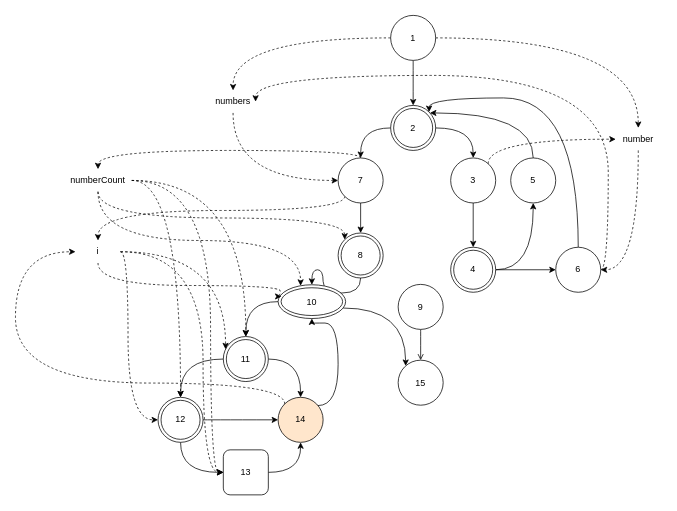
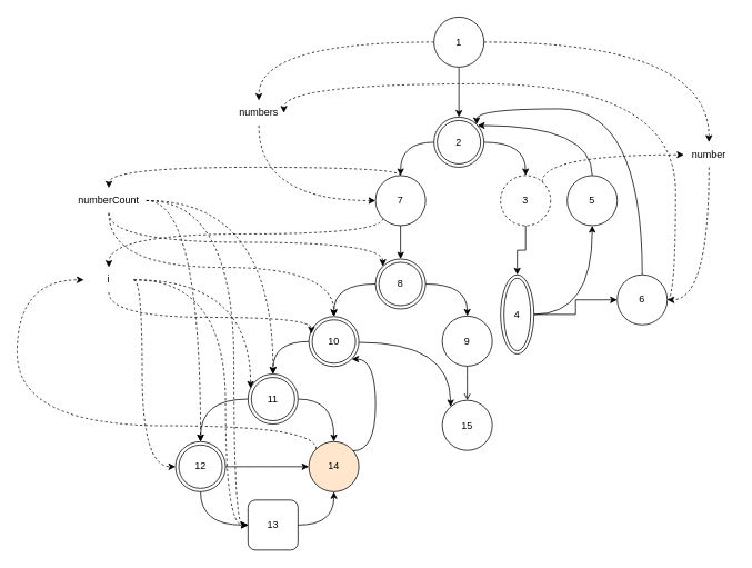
  <mxCell id="0" />
  <mxCell id="1" parent="0" />
  <mxCell id="2" style="edgeStyle=orthogonalEdgeStyle;rounded=0;orthogonalLoop=1;jettySize=auto;html=1;entryX=0.5;entryY=0;entryDx=0;entryDy=0;curved=1;" parent="1" source="5" target="8" edge="1"><mxGeometry relative="1" as="geometry" /></mxCell>
  <mxCell id="3" style="edgeStyle=orthogonalEdgeStyle;rounded=0;orthogonalLoop=1;jettySize=auto;html=1;curved=1;dashed=1;" parent="1" source="5" target="45" edge="1"><mxGeometry relative="1" as="geometry" /></mxCell>
  <mxCell id="4" style="edgeStyle=orthogonalEdgeStyle;rounded=0;orthogonalLoop=1;jettySize=auto;html=1;curved=1;dashed=1;" parent="1" source="5" target="47" edge="1"><mxGeometry relative="1" as="geometry" /></mxCell>
  <mxCell id="5" value="1" style="ellipse;whiteSpace=wrap;html=1;aspect=fixed;" parent="1" vertex="1"><mxGeometry x="520" y="20" width="60" height="60" as="geometry" /></mxCell>
  <mxCell id="6" style="edgeStyle=orthogonalEdgeStyle;rounded=0;orthogonalLoop=1;jettySize=auto;html=1;curved=1;" parent="1" source="8" target="12" edge="1"><mxGeometry relative="1" as="geometry" /></mxCell>
  <mxCell id="7" style="edgeStyle=orthogonalEdgeStyle;rounded=0;orthogonalLoop=1;jettySize=auto;html=1;curved=1;" parent="1" source="8" target="15" edge="1"><mxGeometry relative="1" as="geometry"><mxPoint x="650" y="230" as="targetPoint" /></mxGeometry></mxCell>
  <mxCell id="8" value="2" style="ellipse;shape=doubleEllipse;whiteSpace=wrap;html=1;aspect=fixed;" parent="1" vertex="1"><mxGeometry x="520" y="140" width="60" height="60" as="geometry" /></mxCell>
  <mxCell id="9" style="edgeStyle=orthogonalEdgeStyle;rounded=0;orthogonalLoop=1;jettySize=auto;html=1;" parent="1" source="12" target="26" edge="1"><mxGeometry relative="1" as="geometry" /></mxCell>
  <mxCell id="10" style="edgeStyle=orthogonalEdgeStyle;rounded=0;orthogonalLoop=1;jettySize=auto;html=1;exitX=0;exitY=1;exitDx=0;exitDy=0;curved=1;dashed=1;" parent="1" source="12" target="58" edge="1"><mxGeometry relative="1" as="geometry"><Array as="points"><mxPoint x="459" y="280" /><mxPoint x="130" y="280" /></Array></mxGeometry></mxCell>
  <mxCell id="11" style="edgeStyle=orthogonalEdgeStyle;rounded=0;orthogonalLoop=1;jettySize=auto;html=1;dashed=1;curved=1;" parent="1" source="12" target="53" edge="1"><mxGeometry relative="1" as="geometry"><Array as="points"><mxPoint x="480" y="200" /><mxPoint x="130" y="200" /></Array></mxGeometry></mxCell>
  <mxCell id="12" value="7" style="ellipse;whiteSpace=wrap;html=1;aspect=fixed;" parent="1" vertex="1"><mxGeometry x="450" y="210" width="60" height="60" as="geometry" /></mxCell>
  <mxCell id="13" style="edgeStyle=orthogonalEdgeStyle;rounded=0;orthogonalLoop=1;jettySize=auto;html=1;" parent="1" source="15" target="18" edge="1"><mxGeometry relative="1" as="geometry" /></mxCell>
  <mxCell id="14" style="edgeStyle=orthogonalEdgeStyle;rounded=0;orthogonalLoop=1;jettySize=auto;html=1;entryX=0;entryY=0.5;entryDx=0;entryDy=0;curved=1;dashed=1;" parent="1" source="15" target="45" edge="1"><mxGeometry relative="1" as="geometry"><Array as="points"><mxPoint x="650" y="185" /></Array></mxGeometry></mxCell>
- <mxCell id="15" value="3" style="ellipse;whiteSpace=wrap;html=1;aspect=fixed;" parent="1" vertex="1"><mxGeometry x="600" y="210" width="60" height="60" as="geometry" /></mxCell>
+ <mxCell id="15" value="3" style="ellipse;whiteSpace=wrap;html=1;aspect=fixed;dashed=1;" parent="1" vertex="1"><mxGeometry x="600" y="210" width="60" height="60" as="geometry" /></mxCell>
  <mxCell id="16" style="edgeStyle=orthogonalEdgeStyle;rounded=0;orthogonalLoop=1;jettySize=auto;html=1;" parent="1" source="18" target="23" edge="1"><mxGeometry relative="1" as="geometry" /></mxCell>
  <mxCell id="17" style="edgeStyle=orthogonalEdgeStyle;rounded=0;orthogonalLoop=1;jettySize=auto;html=1;entryX=0.5;entryY=1;entryDx=0;entryDy=0;curved=1;" parent="1" source="18" target="20" edge="1"><mxGeometry relative="1" as="geometry" /></mxCell>
- <mxCell id="18" value="4" style="ellipse;shape=doubleEllipse;whiteSpace=wrap;html=1;aspect=fixed;" parent="1" vertex="1"><mxGeometry x="600" y="329" width="60" height="60" as="geometry" /></mxCell>
+ <mxCell id="18" value="4" style="ellipse;shape=doubleEllipse;whiteSpace=wrap;html=1;aspect=fixed;" parent="1" vertex="1"><mxGeometry x="600" y="329" width="40" height="95" as="geometry" /></mxCell>
  <mxCell id="19" style="edgeStyle=orthogonalEdgeStyle;rounded=0;orthogonalLoop=1;jettySize=auto;html=1;curved=1;exitX=0.5;exitY=0;exitDx=0;exitDy=0;" parent="1" source="20" target="8" edge="1"><mxGeometry relative="1" as="geometry"><Array as="points"><mxPoint x="710" y="150" /></Array></mxGeometry></mxCell>
  <mxCell id="20" value="5" style="ellipse;whiteSpace=wrap;html=1;aspect=fixed;" parent="1" vertex="1"><mxGeometry x="680" y="210" width="60" height="60" as="geometry" /></mxCell>
  <mxCell id="21" style="edgeStyle=orthogonalEdgeStyle;rounded=0;orthogonalLoop=1;jettySize=auto;html=1;curved=1;entryX=1;entryY=0;entryDx=0;entryDy=0;" parent="1" source="23" target="8" edge="1"><mxGeometry relative="1" as="geometry"><Array as="points"><mxPoint x="770" y="130" /><mxPoint x="571" y="130" /></Array></mxGeometry></mxCell>
  <mxCell id="22" style="edgeStyle=orthogonalEdgeStyle;rounded=0;orthogonalLoop=1;jettySize=auto;html=1;entryX=1;entryY=0.5;entryDx=0;entryDy=0;curved=1;dashed=1;" parent="1" source="23" target="47" edge="1"><mxGeometry relative="1" as="geometry"><Array as="points"><mxPoint x="810" y="359" /><mxPoint x="810" y="100" /><mxPoint x="340" y="100" /></Array></mxGeometry></mxCell>
  <mxCell id="23" value="6" style="ellipse;whiteSpace=wrap;html=1;aspect=fixed;" parent="1" vertex="1"><mxGeometry x="740" y="329" width="60" height="60" as="geometry" /></mxCell>
+ <mxCell id="24" style="edgeStyle=orthogonalEdgeStyle;rounded=0;orthogonalLoop=1;jettySize=auto;html=1;entryX=0.5;entryY=0;entryDx=0;entryDy=0;curved=1;" parent="1" source="26" target="28" edge="1"><mxGeometry relative="1" as="geometry" /></mxCell>
  <mxCell id="25" style="edgeStyle=orthogonalEdgeStyle;rounded=0;orthogonalLoop=1;jettySize=auto;html=1;curved=1;" parent="1" source="26" target="32" edge="1"><mxGeometry relative="1" as="geometry" /></mxCell>
  <mxCell id="26" value="8" style="ellipse;shape=doubleEllipse;whiteSpace=wrap;html=1;aspect=fixed;" parent="1" vertex="1"><mxGeometry x="450" y="310" width="60" height="60" as="geometry" /></mxCell>
  <mxCell id="27" style="edgeStyle=orthogonalEdgeStyle;rounded=0;orthogonalLoop=1;jettySize=auto;html=1;curved=1;endArrow=open;" parent="1" source="28" target="29" edge="1"><mxGeometry relative="1" as="geometry" /></mxCell>
  <mxCell id="28" value="9" style="ellipse;whiteSpace=wrap;html=1;aspect=fixed;" parent="1" vertex="1"><mxGeometry x="530" y="378.5" width="60" height="60" as="geometry" /></mxCell>
  <mxCell id="29" value="&lt;div&gt;15&lt;/div&gt;" style="ellipse;whiteSpace=wrap;html=1;aspect=fixed;" parent="1" vertex="1"><mxGeometry x="530" y="479.5" width="60" height="60" as="geometry" /></mxCell>
  <mxCell id="30" style="edgeStyle=orthogonalEdgeStyle;rounded=0;orthogonalLoop=1;jettySize=auto;html=1;curved=1;" parent="1" source="32" target="35" edge="1"><mxGeometry relative="1" as="geometry" /></mxCell>
  <mxCell id="31" style="edgeStyle=orthogonalEdgeStyle;rounded=0;orthogonalLoop=1;jettySize=auto;html=1;curved=1;" edge="1" parent="1" source="32" target="29"><mxGeometry relative="1" as="geometry"><Array as="points"><mxPoint x="540" y="410" /></Array></mxGeometry></mxCell>
- <mxCell id="32" value="10" style="ellipse;shape=doubleEllipse;whiteSpace=wrap;html=1;aspect=fixed;" parent="1" vertex="1"><mxGeometry x="370" y="379" width="90" height="45" as="geometry" /></mxCell>
+ <mxCell id="32" value="10" style="ellipse;shape=doubleEllipse;whiteSpace=wrap;html=1;aspect=fixed;" parent="1" vertex="1"><mxGeometry x="370" y="379" width="60" height="60" as="geometry" /></mxCell>
  <mxCell id="33" style="edgeStyle=orthogonalEdgeStyle;rounded=0;orthogonalLoop=1;jettySize=auto;html=1;curved=1;" parent="1" source="35" target="38" edge="1"><mxGeometry relative="1" as="geometry" /></mxCell>
  <mxCell id="34" style="edgeStyle=orthogonalEdgeStyle;rounded=0;orthogonalLoop=1;jettySize=auto;html=1;curved=1;" parent="1" source="35" target="43" edge="1"><mxGeometry relative="1" as="geometry" /></mxCell>
  <mxCell id="35" value="&lt;div&gt;11&lt;/div&gt;" style="ellipse;shape=doubleEllipse;whiteSpace=wrap;html=1;aspect=fixed;" parent="1" vertex="1"><mxGeometry x="297" y="448" width="60" height="60" as="geometry" /></mxCell>
  <mxCell id="36" style="edgeStyle=orthogonalEdgeStyle;rounded=0;orthogonalLoop=1;jettySize=auto;html=1;curved=1;" parent="1" source="38" target="43" edge="1"><mxGeometry relative="1" as="geometry" /></mxCell>
  <mxCell id="37" style="edgeStyle=orthogonalEdgeStyle;rounded=0;orthogonalLoop=1;jettySize=auto;html=1;curved=1;" parent="1" source="38" target="40" edge="1"><mxGeometry relative="1" as="geometry"><Array as="points"><mxPoint x="240" y="629" /></Array></mxGeometry></mxCell>
  <mxCell id="38" value="12" style="ellipse;shape=doubleEllipse;whiteSpace=wrap;html=1;aspect=fixed;" parent="1" vertex="1"><mxGeometry x="210" y="529" width="60" height="60" as="geometry" /></mxCell>
  <mxCell id="39" style="edgeStyle=orthogonalEdgeStyle;rounded=0;orthogonalLoop=1;jettySize=auto;html=1;curved=1;" parent="1" source="40" target="43" edge="1"><mxGeometry relative="1" as="geometry" /></mxCell>
  <mxCell id="40" value="13" style="whiteSpace=wrap;html=1;aspect=fixed;rounded=1;" parent="1" vertex="1"><mxGeometry x="297" y="599" width="60" height="60" as="geometry" /></mxCell>
  <mxCell id="41" style="edgeStyle=orthogonalEdgeStyle;rounded=0;orthogonalLoop=1;jettySize=auto;html=1;exitX=0;exitY=0;exitDx=0;exitDy=0;curved=1;dashed=1;" parent="1" source="43" target="58" edge="1"><mxGeometry relative="1" as="geometry"><Array as="points"><mxPoint x="379" y="510" /><mxPoint x="20" y="510" /><mxPoint x="20" y="335" /></Array></mxGeometry></mxCell>
  <mxCell id="42" style="edgeStyle=orthogonalEdgeStyle;rounded=0;orthogonalLoop=1;jettySize=auto;html=1;curved=1;" edge="1" parent="1" source="43" target="32"><mxGeometry relative="1" as="geometry"><Array as="points"><mxPoint x="450" y="540" /><mxPoint x="450" y="430" /></Array></mxGeometry></mxCell>
  <mxCell id="43" value="14" style="ellipse;whiteSpace=wrap;html=1;aspect=fixed;fillColor=#ffe6cc;" parent="1" vertex="1"><mxGeometry x="370" y="529" width="60" height="60" as="geometry" /></mxCell>
  <mxCell id="44" style="edgeStyle=orthogonalEdgeStyle;rounded=0;orthogonalLoop=1;jettySize=auto;html=1;entryX=1;entryY=0.5;entryDx=0;entryDy=0;curved=1;dashed=1;" parent="1" source="45" target="23" edge="1"><mxGeometry relative="1" as="geometry"><Array as="points"><mxPoint x="850" y="359" /></Array></mxGeometry></mxCell>
  <mxCell id="45" value="number" style="text;html=1;strokeColor=none;fillColor=none;align=center;verticalAlign=middle;whiteSpace=wrap;rounded=0;" parent="1" vertex="1"><mxGeometry x="820" y="170" width="60" height="30" as="geometry" /></mxCell>
  <mxCell id="46" style="edgeStyle=orthogonalEdgeStyle;rounded=0;orthogonalLoop=1;jettySize=auto;html=1;entryX=0;entryY=0.5;entryDx=0;entryDy=0;curved=1;dashed=1;" parent="1" source="47" target="12" edge="1"><mxGeometry relative="1" as="geometry"><Array as="points"><mxPoint x="310" y="240" /></Array></mxGeometry></mxCell>
  <mxCell id="47" value="&lt;div&gt;numbers&lt;/div&gt;" style="text;html=1;strokeColor=none;fillColor=none;align=center;verticalAlign=middle;whiteSpace=wrap;rounded=0;" parent="1" vertex="1"><mxGeometry x="280" y="120" width="60" height="30" as="geometry" /></mxCell>
  <mxCell id="48" style="edgeStyle=orthogonalEdgeStyle;rounded=0;orthogonalLoop=1;jettySize=auto;html=1;entryX=0;entryY=0;entryDx=0;entryDy=0;curved=1;dashed=1;" parent="1" source="53" target="26" edge="1"><mxGeometry relative="1" as="geometry"><Array as="points"><mxPoint x="130" y="290" /><mxPoint x="459" y="290" /></Array></mxGeometry></mxCell>
  <mxCell id="49" style="edgeStyle=orthogonalEdgeStyle;rounded=0;orthogonalLoop=1;jettySize=auto;html=1;curved=1;dashed=1;" parent="1" source="53" target="32" edge="1"><mxGeometry relative="1" as="geometry"><Array as="points"><mxPoint x="130" y="320" /><mxPoint x="400" y="320" /></Array></mxGeometry></mxCell>
  <mxCell id="50" style="edgeStyle=orthogonalEdgeStyle;rounded=0;orthogonalLoop=1;jettySize=auto;html=1;dashed=1;curved=1;" parent="1" source="53" target="35" edge="1"><mxGeometry relative="1" as="geometry" /></mxCell>
  <mxCell id="51" style="edgeStyle=orthogonalEdgeStyle;rounded=0;orthogonalLoop=1;jettySize=auto;html=1;curved=1;dashed=1;" parent="1" source="53" target="38" edge="1"><mxGeometry relative="1" as="geometry" /></mxCell>
  <mxCell id="52" style="edgeStyle=orthogonalEdgeStyle;rounded=0;orthogonalLoop=1;jettySize=auto;html=1;curved=1;dashed=1;" parent="1" source="53" target="40" edge="1"><mxGeometry relative="1" as="geometry"><Array as="points"><mxPoint x="280" y="240" /><mxPoint x="280" y="629" /></Array></mxGeometry></mxCell>
  <mxCell id="53" value="&lt;div&gt;numberCount&lt;/div&gt;" style="text;html=1;strokeColor=none;fillColor=none;align=center;verticalAlign=middle;whiteSpace=wrap;rounded=0;" parent="1" vertex="1"><mxGeometry x="85" y="225" width="90" height="30" as="geometry" /></mxCell>
  <mxCell id="54" style="edgeStyle=orthogonalEdgeStyle;rounded=0;orthogonalLoop=1;jettySize=auto;html=1;entryX=0.05;entryY=0.344;entryDx=0;entryDy=0;entryPerimeter=0;curved=1;dashed=1;" parent="1" source="58" target="32" edge="1"><mxGeometry relative="1" as="geometry"><Array as="points"><mxPoint x="130" y="380" /><mxPoint x="373" y="380" /></Array></mxGeometry></mxCell>
  <mxCell id="55" style="edgeStyle=orthogonalEdgeStyle;rounded=0;orthogonalLoop=1;jettySize=auto;html=1;dashed=1;curved=1;" parent="1" source="58" target="35" edge="1"><mxGeometry relative="1" as="geometry"><Array as="points"><mxPoint x="300" y="335" /></Array></mxGeometry></mxCell>
  <mxCell id="56" style="edgeStyle=orthogonalEdgeStyle;rounded=0;orthogonalLoop=1;jettySize=auto;html=1;dashed=1;curved=1;" parent="1" source="58" target="38" edge="1"><mxGeometry relative="1" as="geometry"><Array as="points"><mxPoint x="170" y="335" /><mxPoint x="170" y="559" /></Array></mxGeometry></mxCell>
  <mxCell id="57" style="edgeStyle=orthogonalEdgeStyle;rounded=0;orthogonalLoop=1;jettySize=auto;html=1;curved=1;dashed=1;" parent="1" source="58" target="40" edge="1"><mxGeometry relative="1" as="geometry"><Array as="points"><mxPoint x="270" y="335" /><mxPoint x="270" y="629" /></Array></mxGeometry></mxCell>
  <mxCell id="58" value="i" style="text;html=1;strokeColor=none;fillColor=none;align=center;verticalAlign=middle;whiteSpace=wrap;rounded=0;" parent="1" vertex="1"><mxGeometry x="100" y="320" width="60" height="30" as="geometry" /></mxCell>
